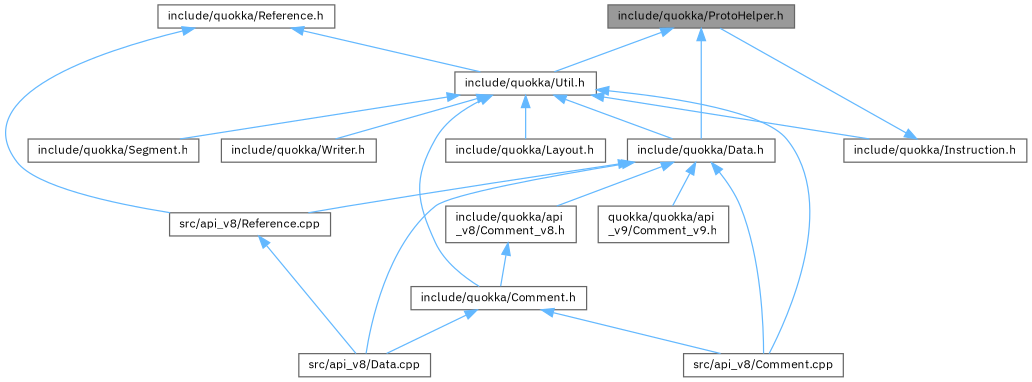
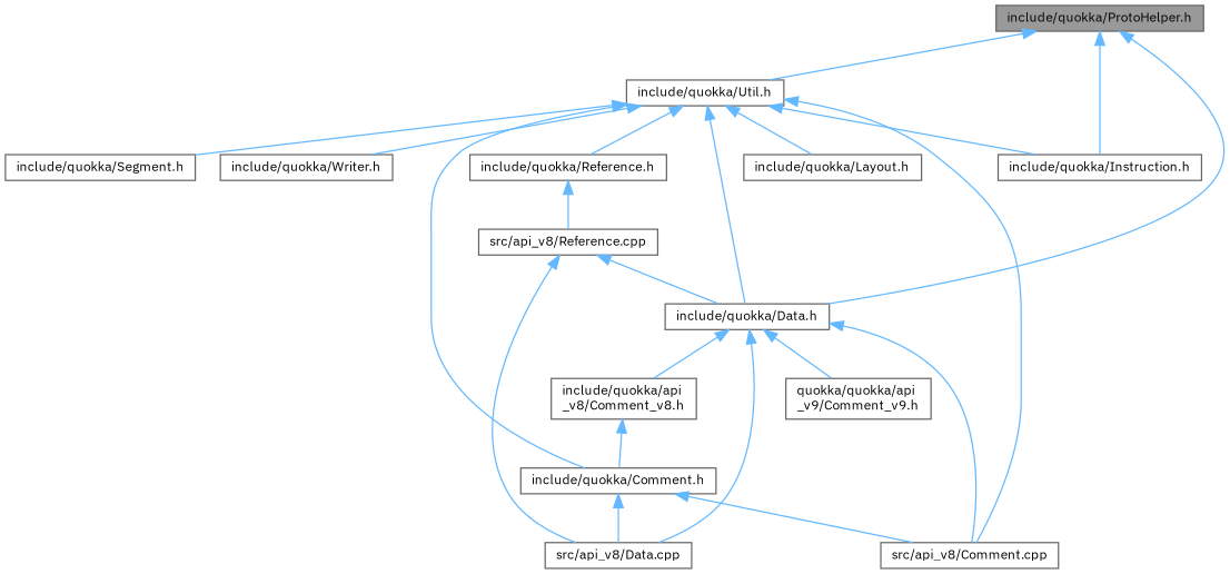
  digraph {
    fontname="IBM Plex Sans"
    node [color=grey40 fillcolor=white fontname="IBM Plex Sans" fontsize=10 shape=box style=filled]
    edge [color=steelblue1 dir=back fontname="IBM Plex Sans" fontsize=10 labelfontname=Helvetica labelfontsize=10 style=solid]
    n1 [color=gray40 fillcolor=grey60 fontcolor=black height=0.2 label="include/quokka/ProtoHelper.h" width=0.4]
    n2 [height=0.2 label="include/quokka/Data.h" width=0.4]
    n3 [height=0.2 label="include/quokka/Instruction.h" width=0.4]
    n4 [height=0.2 label="include/quokka/Util.h" width=0.4]
    n5 [height=0.2 label="include/quokka/api\l_v8/Comment_v8.h" width=0.4]
    n6 [height=0.2 label="src/api_v8/Comment.cpp" width=0.4]
    n7 [height=0.2 label="src/api_v8/Data.cpp" width=0.4]
    n8 [height=0.2 label="quokka/quokka/api\l_v9/Comment_v9.h" width=0.4]
    n9 [height=0.2 label="src/api_v8/Reference.cpp" width=0.4]
    n10 [height=0.2 label="include/quokka/Comment.h" width=0.4]
    n11 [height=0.2 label="include/quokka/Layout.h" width=0.4]
    n12 [height=0.2 label="include/quokka/Reference.h" width=0.4]
    n13 [height=0.2 label="include/quokka/Segment.h" width=0.4]
    n14 [height=0.2 label="include/quokka/Writer.h" width=0.4]
    n1 -> n2
-   n3 -> n1
+   n1 -> n3
    n1 -> n4
    n2 -> n5
    n2 -> n6
    n2 -> n7
    n2 -> n8
-   n2 -> n9
+   n9 -> n2
    n4 -> n2
    n4 -> n3
    n4 -> n6
    n4 -> n10
    n4 -> n11
-   n12 -> n4
+   n4 -> n12
    n4 -> n13
    n4 -> n14
    n5 -> n10
    n9 -> n7
    n10 -> n6
    n10 -> n7
    n12 -> n9
  }
